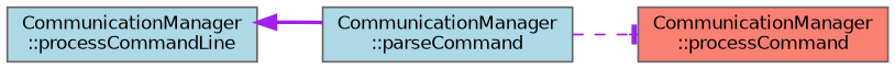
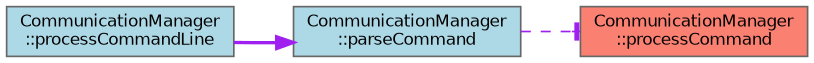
  digraph {
    rankdir=LR
    node [color=grey40 fillcolor=lightblue fontname=Helvetica fontsize=10 shape=box style=filled]
    edge [color=purple fontname=Helvetica fontsize=10 labelfontname=Helvetica labelfontsize=10]
    n1 [color=gray40 fontcolor=black height=0.2 label="CommunicationManager\l::processCommandLine" width=0.4]
    n2 [height=0.2 label="CommunicationManager\l::parseCommand" width=0.4]
    n3 [fillcolor=salmon height=0.2 label="CommunicationManager\l::processCommand" width=0.4]
-   n2 -> n1 [arrowhead=normal style=bold]
+   n1 -> n2 [arrowhead=normal style=bold]
    n2 -> n3 [arrowhead=tee style=dashed]
  }
